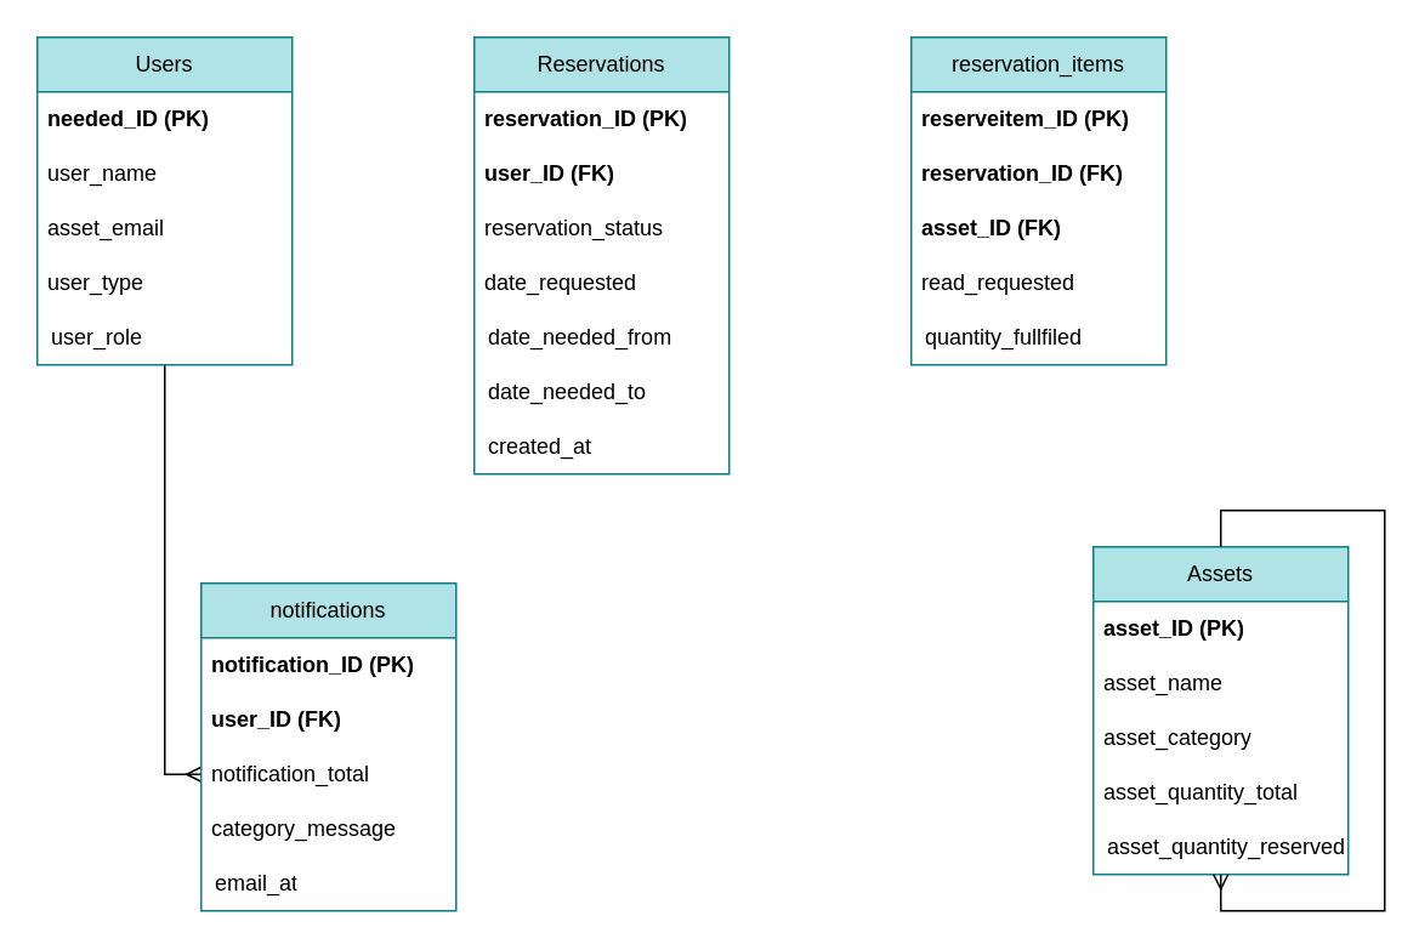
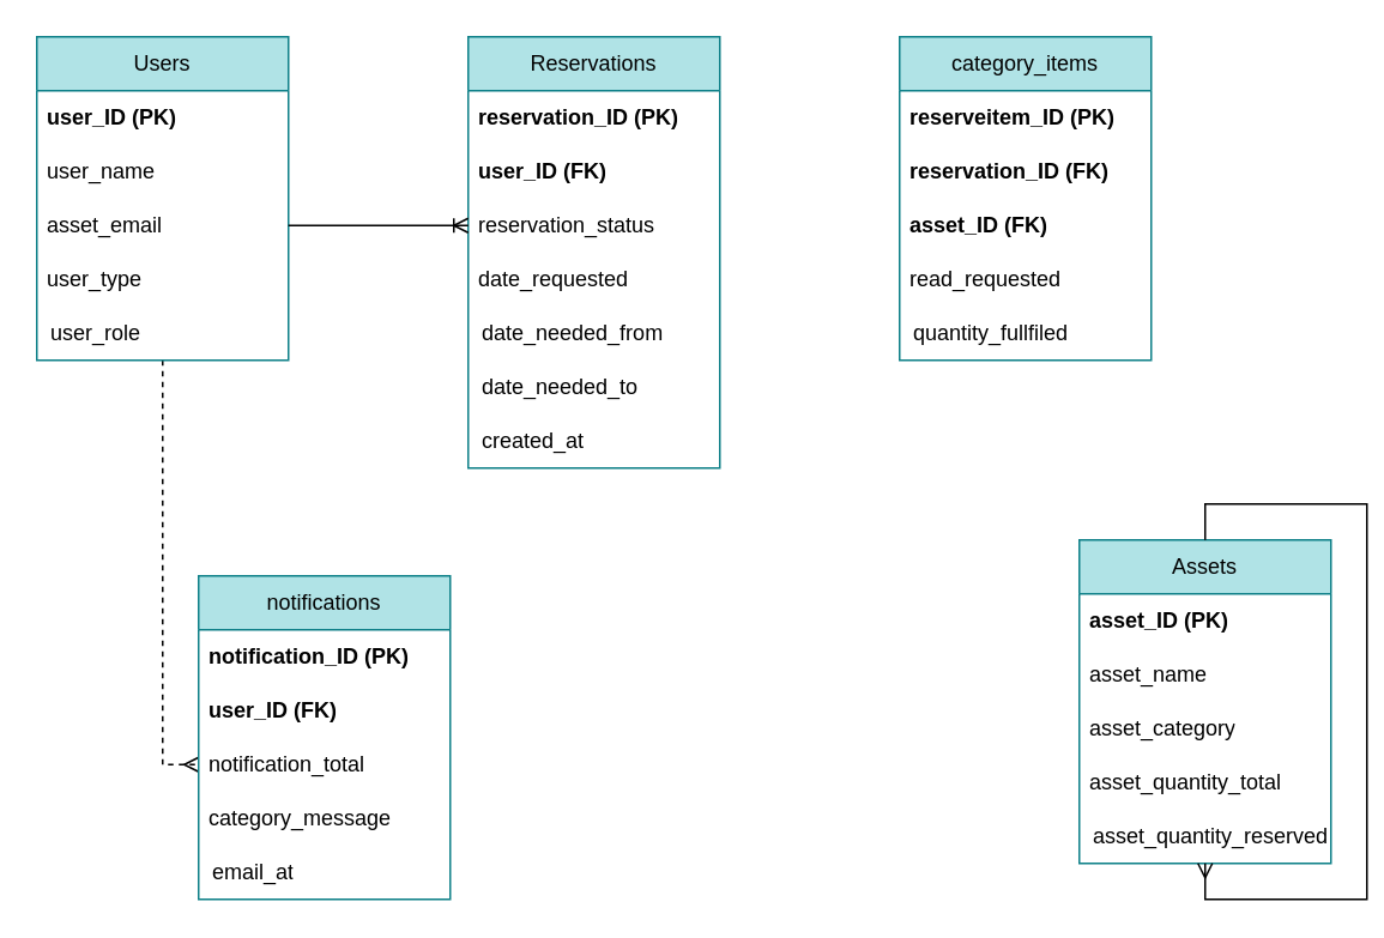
  <mxCell id="0" />
  <mxCell id="1" parent="0" />
  <mxCell id="2" value="Assets" style="swimlane;fontStyle=0;childLayout=stackLayout;horizontal=1;startSize=30;horizontalStack=0;resizeParent=1;resizeParentMax=0;resizeLast=0;collapsible=1;marginBottom=0;whiteSpace=wrap;html=1;fillColor=#b0e3e6;strokeColor=#0e8088;" vertex="1" parent="1"><mxGeometry x="600" y="300" width="140" height="180" as="geometry"><mxRectangle x="170" y="-310" width="60" height="30" as="alternateBounds" /></mxGeometry></mxCell>
  <mxCell id="3" value="&lt;b&gt;asset_ID (PK)&lt;/b&gt;" style="text;strokeColor=none;fillColor=none;align=left;verticalAlign=middle;spacingLeft=4;spacingRight=4;overflow=hidden;points=[[0,0.5],[1,0.5]];portConstraint=eastwest;rotatable=0;whiteSpace=wrap;html=1;" vertex="1" parent="2"><mxGeometry y="30" width="140" height="30" as="geometry" /></mxCell>
  <mxCell id="4" value="asset_name" style="text;strokeColor=none;fillColor=none;align=left;verticalAlign=middle;spacingLeft=4;spacingRight=4;overflow=hidden;points=[[0,0.5],[1,0.5]];portConstraint=eastwest;rotatable=0;whiteSpace=wrap;html=1;" vertex="1" parent="2"><mxGeometry y="60" width="140" height="30" as="geometry" /></mxCell>
  <mxCell id="5" value="asset_category" style="text;strokeColor=none;fillColor=none;align=left;verticalAlign=middle;spacingLeft=4;spacingRight=4;overflow=hidden;points=[[0,0.5],[1,0.5]];portConstraint=eastwest;rotatable=0;whiteSpace=wrap;html=1;" vertex="1" parent="2"><mxGeometry y="90" width="140" height="30" as="geometry" /></mxCell>
  <mxCell id="6" value="asset_quantity_total" style="text;strokeColor=none;fillColor=none;align=left;verticalAlign=middle;spacingLeft=4;spacingRight=4;overflow=hidden;points=[[0,0.5],[1,0.5]];portConstraint=eastwest;rotatable=0;whiteSpace=wrap;html=1;" vertex="1" parent="2"><mxGeometry y="120" width="140" height="30" as="geometry" /></mxCell>
  <mxCell id="7" value="asset_quantity_reserved" style="shape=partialRectangle;connectable=0;fillColor=none;top=0;left=0;bottom=0;right=0;align=left;spacingLeft=6;overflow=hidden;whiteSpace=wrap;html=1;" vertex="1" parent="2"><mxGeometry y="150" width="140" height="30" as="geometry"><mxRectangle width="150" height="30" as="alternateBounds" /></mxGeometry></mxCell>
  <mxCell id="8" value="" style="shape=tableRow;horizontal=0;startSize=0;swimlaneHead=0;swimlaneBody=0;fillColor=none;collapsible=0;dropTarget=0;points=[[0,0.5],[1,0.5]];portConstraint=eastwest;top=0;left=0;right=0;bottom=0;" vertex="1" parent="1"><mxGeometry x="90" y="30" width="180" height="30" as="geometry" /></mxCell>
  <mxCell id="9" value="" style="shape=partialRectangle;connectable=0;fillColor=none;top=0;left=0;bottom=0;right=0;editable=1;overflow=hidden;whiteSpace=wrap;html=1;" vertex="1" parent="8"><mxGeometry width="30" height="30" as="geometry"><mxRectangle width="30" height="30" as="alternateBounds" /></mxGeometry></mxCell>
  <mxCell id="10" value="" style="shape=tableRow;horizontal=0;startSize=0;swimlaneHead=0;swimlaneBody=0;fillColor=none;collapsible=0;dropTarget=0;points=[[0,0.5],[1,0.5]];portConstraint=eastwest;top=0;left=0;right=0;bottom=0;" vertex="1" parent="1"><mxGeometry x="70" y="190" width="180" height="20" as="geometry" /></mxCell>
- <mxCell id="11" style="edgeStyle=orthogonalEdgeStyle;rounded=0;orthogonalLoop=1;jettySize=auto;html=1;entryX=0;entryY=0.5;entryDx=0;entryDy=0;endArrow=ERmany;endFill=0;" edge="1" parent="1" source="12" target="27"><mxGeometry relative="1" as="geometry" /></mxCell>
+ <mxCell id="11" style="edgeStyle=orthogonalEdgeStyle;rounded=0;orthogonalLoop=1;jettySize=auto;html=1;entryX=0;entryY=0.5;entryDx=0;entryDy=0;endArrow=ERmany;endFill=0;dashed=1;" edge="1" parent="1" source="12" target="27"><mxGeometry relative="1" as="geometry" /></mxCell>
  <mxCell id="12" value="Users" style="swimlane;fontStyle=0;childLayout=stackLayout;horizontal=1;startSize=30;horizontalStack=0;resizeParent=1;resizeParentMax=0;resizeLast=0;collapsible=1;marginBottom=0;whiteSpace=wrap;html=1;fillColor=#b0e3e6;strokeColor=#0e8088;" vertex="1" parent="1"><mxGeometry x="20" y="20" width="140" height="180" as="geometry"><mxRectangle x="170" y="-310" width="60" height="30" as="alternateBounds" /></mxGeometry></mxCell>
- <mxCell id="13" value="&lt;b&gt;needed_ID (PK)&lt;/b&gt;" style="text;strokeColor=none;fillColor=none;align=left;verticalAlign=middle;spacingLeft=4;spacingRight=4;overflow=hidden;points=[[0,0.5],[1,0.5]];portConstraint=eastwest;rotatable=0;whiteSpace=wrap;html=1;" vertex="1" parent="12"><mxGeometry y="30" width="140" height="30" as="geometry" /></mxCell>
+ <mxCell id="13" value="&lt;b&gt;user_ID (PK)&lt;/b&gt;" style="text;strokeColor=none;fillColor=none;align=left;verticalAlign=middle;spacingLeft=4;spacingRight=4;overflow=hidden;points=[[0,0.5],[1,0.5]];portConstraint=eastwest;rotatable=0;whiteSpace=wrap;html=1;" vertex="1" parent="12"><mxGeometry y="30" width="140" height="30" as="geometry" /></mxCell>
  <mxCell id="14" value="user&lt;span style=&quot;background-color: transparent; color: light-dark(rgb(0, 0, 0), rgb(255, 255, 255));&quot;&gt;_name&lt;/span&gt;" style="text;strokeColor=none;fillColor=none;align=left;verticalAlign=middle;spacingLeft=4;spacingRight=4;overflow=hidden;points=[[0,0.5],[1,0.5]];portConstraint=eastwest;rotatable=0;whiteSpace=wrap;html=1;" vertex="1" parent="12"><mxGeometry y="60" width="140" height="30" as="geometry" /></mxCell>
  <mxCell id="15" value="asset_email" style="text;strokeColor=none;fillColor=none;align=left;verticalAlign=middle;spacingLeft=4;spacingRight=4;overflow=hidden;points=[[0,0.5],[1,0.5]];portConstraint=eastwest;rotatable=0;whiteSpace=wrap;html=1;" vertex="1" parent="12"><mxGeometry y="90" width="140" height="30" as="geometry" /></mxCell>
  <mxCell id="16" value="user_type" style="text;strokeColor=none;fillColor=none;align=left;verticalAlign=middle;spacingLeft=4;spacingRight=4;overflow=hidden;points=[[0,0.5],[1,0.5]];portConstraint=eastwest;rotatable=0;whiteSpace=wrap;html=1;" vertex="1" parent="12"><mxGeometry y="120" width="140" height="30" as="geometry" /></mxCell>
  <mxCell id="17" value="user_role" style="shape=partialRectangle;connectable=0;fillColor=none;top=0;left=0;bottom=0;right=0;align=left;spacingLeft=6;overflow=hidden;whiteSpace=wrap;html=1;" vertex="1" parent="12"><mxGeometry y="150" width="140" height="30" as="geometry"><mxRectangle width="150" height="30" as="alternateBounds" /></mxGeometry></mxCell>
- <mxCell id="18" value="reservation_items" style="swimlane;fontStyle=0;childLayout=stackLayout;horizontal=1;startSize=30;horizontalStack=0;resizeParent=1;resizeParentMax=0;resizeLast=0;collapsible=1;marginBottom=0;whiteSpace=wrap;html=1;fillColor=#b0e3e6;strokeColor=#0e8088;" vertex="1" parent="1"><mxGeometry x="500" y="20" width="140" height="180" as="geometry"><mxRectangle x="170" y="-310" width="60" height="30" as="alternateBounds" /></mxGeometry></mxCell>
+ <mxCell id="18" value="category_items" style="swimlane;fontStyle=0;childLayout=stackLayout;horizontal=1;startSize=30;horizontalStack=0;resizeParent=1;resizeParentMax=0;resizeLast=0;collapsible=1;marginBottom=0;whiteSpace=wrap;html=1;fillColor=#b0e3e6;strokeColor=#0e8088;" vertex="1" parent="1"><mxGeometry x="500" y="20" width="140" height="180" as="geometry"><mxRectangle x="170" y="-310" width="60" height="30" as="alternateBounds" /></mxGeometry></mxCell>
  <mxCell id="19" value="&lt;b&gt;reserveitem_ID (PK)&lt;/b&gt;" style="text;strokeColor=none;fillColor=none;align=left;verticalAlign=middle;spacingLeft=4;spacingRight=4;overflow=hidden;points=[[0,0.5],[1,0.5]];portConstraint=eastwest;rotatable=0;whiteSpace=wrap;html=1;" vertex="1" parent="18"><mxGeometry y="30" width="140" height="30" as="geometry" /></mxCell>
  <mxCell id="20" value="reservation_ID (FK)" style="text;strokeColor=none;fillColor=none;align=left;verticalAlign=middle;spacingLeft=4;spacingRight=4;overflow=hidden;points=[[0,0.5],[1,0.5]];portConstraint=eastwest;rotatable=0;whiteSpace=wrap;html=1;fontStyle=1" vertex="1" parent="18"><mxGeometry y="60" width="140" height="30" as="geometry" /></mxCell>
  <mxCell id="21" value="asset_ID (FK)" style="text;strokeColor=none;fillColor=none;align=left;verticalAlign=middle;spacingLeft=4;spacingRight=4;overflow=hidden;points=[[0,0.5],[1,0.5]];portConstraint=eastwest;rotatable=0;whiteSpace=wrap;html=1;fontStyle=1" vertex="1" parent="18"><mxGeometry y="90" width="140" height="30" as="geometry" /></mxCell>
  <mxCell id="22" value="read_requested" style="text;strokeColor=none;fillColor=none;align=left;verticalAlign=middle;spacingLeft=4;spacingRight=4;overflow=hidden;points=[[0,0.5],[1,0.5]];portConstraint=eastwest;rotatable=0;whiteSpace=wrap;html=1;" vertex="1" parent="18"><mxGeometry y="120" width="140" height="30" as="geometry" /></mxCell>
  <mxCell id="23" value="quantity_fullfiled" style="shape=partialRectangle;connectable=0;fillColor=none;top=0;left=0;bottom=0;right=0;align=left;spacingLeft=6;overflow=hidden;whiteSpace=wrap;html=1;" vertex="1" parent="18"><mxGeometry y="150" width="140" height="30" as="geometry"><mxRectangle width="150" height="30" as="alternateBounds" /></mxGeometry></mxCell>
  <mxCell id="24" value="notifications" style="swimlane;fontStyle=0;childLayout=stackLayout;horizontal=1;startSize=30;horizontalStack=0;resizeParent=1;resizeParentMax=0;resizeLast=0;collapsible=1;marginBottom=0;whiteSpace=wrap;html=1;fillColor=#b0e3e6;strokeColor=#0e8088;" vertex="1" parent="1"><mxGeometry x="110" y="320" width="140" height="180" as="geometry"><mxRectangle x="170" y="-310" width="60" height="30" as="alternateBounds" /></mxGeometry></mxCell>
  <mxCell id="25" value="&lt;b&gt;notification_ID (PK)&lt;/b&gt;" style="text;strokeColor=none;fillColor=none;align=left;verticalAlign=middle;spacingLeft=4;spacingRight=4;overflow=hidden;points=[[0,0.5],[1,0.5]];portConstraint=eastwest;rotatable=0;whiteSpace=wrap;html=1;" vertex="1" parent="24"><mxGeometry y="30" width="140" height="30" as="geometry" /></mxCell>
  <mxCell id="26" value="user_ID (FK)" style="text;strokeColor=none;fillColor=none;align=left;verticalAlign=middle;spacingLeft=4;spacingRight=4;overflow=hidden;points=[[0,0.5],[1,0.5]];portConstraint=eastwest;rotatable=0;whiteSpace=wrap;html=1;fontStyle=1" vertex="1" parent="24"><mxGeometry y="60" width="140" height="30" as="geometry" /></mxCell>
  <mxCell id="27" value="&lt;span style=&quot;font-weight: normal;&quot;&gt;notification_total&lt;/span&gt;" style="text;strokeColor=none;fillColor=none;align=left;verticalAlign=middle;spacingLeft=4;spacingRight=4;overflow=hidden;points=[[0,0.5],[1,0.5]];portConstraint=eastwest;rotatable=0;whiteSpace=wrap;html=1;fontStyle=1" vertex="1" parent="24"><mxGeometry y="90" width="140" height="30" as="geometry" /></mxCell>
  <mxCell id="28" value="category_message" style="text;strokeColor=none;fillColor=none;align=left;verticalAlign=middle;spacingLeft=4;spacingRight=4;overflow=hidden;points=[[0,0.5],[1,0.5]];portConstraint=eastwest;rotatable=0;whiteSpace=wrap;html=1;" vertex="1" parent="24"><mxGeometry y="120" width="140" height="30" as="geometry" /></mxCell>
  <mxCell id="29" value="email_at" style="shape=partialRectangle;connectable=0;fillColor=none;top=0;left=0;bottom=0;right=0;align=left;spacingLeft=6;overflow=hidden;whiteSpace=wrap;html=1;" vertex="1" parent="24"><mxGeometry y="150" width="140" height="30" as="geometry"><mxRectangle width="150" height="30" as="alternateBounds" /></mxGeometry></mxCell>
  <mxCell id="30" value="Reservations" style="swimlane;fontStyle=0;childLayout=stackLayout;horizontal=1;startSize=30;horizontalStack=0;resizeParent=1;resizeParentMax=0;resizeLast=0;collapsible=1;marginBottom=0;whiteSpace=wrap;html=1;fillColor=#b0e3e6;strokeColor=#0e8088;" vertex="1" parent="1"><mxGeometry x="260" y="20" width="140" height="240" as="geometry"><mxRectangle x="170" y="-310" width="60" height="30" as="alternateBounds" /></mxGeometry></mxCell>
  <mxCell id="31" value="&lt;b&gt;reservation_ID (PK)&lt;/b&gt;" style="text;strokeColor=none;fillColor=none;align=left;verticalAlign=middle;spacingLeft=4;spacingRight=4;overflow=hidden;points=[[0,0.5],[1,0.5]];portConstraint=eastwest;rotatable=0;whiteSpace=wrap;html=1;" vertex="1" parent="30"><mxGeometry y="30" width="140" height="30" as="geometry" /></mxCell>
  <mxCell id="32" value="&lt;b&gt;user_ID (FK)&lt;/b&gt;" style="text;strokeColor=none;fillColor=none;align=left;verticalAlign=middle;spacingLeft=4;spacingRight=4;overflow=hidden;points=[[0,0.5],[1,0.5]];portConstraint=eastwest;rotatable=0;whiteSpace=wrap;html=1;" vertex="1" parent="30"><mxGeometry y="60" width="140" height="30" as="geometry" /></mxCell>
  <mxCell id="33" value="reservation_status" style="text;strokeColor=none;fillColor=none;align=left;verticalAlign=middle;spacingLeft=4;spacingRight=4;overflow=hidden;points=[[0,0.5],[1,0.5]];portConstraint=eastwest;rotatable=0;whiteSpace=wrap;html=1;" vertex="1" parent="30"><mxGeometry y="90" width="140" height="30" as="geometry" /></mxCell>
  <mxCell id="34" value="date_requested" style="text;strokeColor=none;fillColor=none;align=left;verticalAlign=middle;spacingLeft=4;spacingRight=4;overflow=hidden;points=[[0,0.5],[1,0.5]];portConstraint=eastwest;rotatable=0;whiteSpace=wrap;html=1;" vertex="1" parent="30"><mxGeometry y="120" width="140" height="30" as="geometry" /></mxCell>
  <mxCell id="35" value="date_needed_from" style="shape=partialRectangle;connectable=0;fillColor=none;top=0;left=0;bottom=0;right=0;align=left;spacingLeft=6;overflow=hidden;whiteSpace=wrap;html=1;" vertex="1" parent="30"><mxGeometry y="150" width="140" height="30" as="geometry"><mxRectangle width="150" height="30" as="alternateBounds" /></mxGeometry></mxCell>
  <mxCell id="36" value="date_needed_to" style="shape=partialRectangle;connectable=0;fillColor=none;top=0;left=0;bottom=0;right=0;align=left;spacingLeft=6;overflow=hidden;whiteSpace=wrap;html=1;" vertex="1" parent="30"><mxGeometry y="180" width="140" height="30" as="geometry"><mxRectangle width="150" height="30" as="alternateBounds" /></mxGeometry></mxCell>
  <mxCell id="37" value="created_at" style="shape=partialRectangle;connectable=0;fillColor=none;top=0;left=0;bottom=0;right=0;align=left;spacingLeft=6;overflow=hidden;whiteSpace=wrap;html=1;" vertex="1" parent="30"><mxGeometry y="210" width="140" height="30" as="geometry"><mxRectangle width="150" height="30" as="alternateBounds" /></mxGeometry></mxCell>
  <mxCell id="38" value="" style="shape=partialRectangle;connectable=0;fillColor=none;top=0;left=0;bottom=0;right=0;editable=1;overflow=hidden;whiteSpace=wrap;html=1;" vertex="1" parent="1"><mxGeometry x="70" y="280" width="30" height="20" as="geometry"><mxRectangle width="30" height="20" as="alternateBounds" /></mxGeometry></mxCell>
  <mxCell id="39" style="edgeStyle=orthogonalEdgeStyle;rounded=0;orthogonalLoop=1;jettySize=auto;html=1;exitX=0.5;exitY=0;exitDx=0;exitDy=0;endArrow=ERmany;endFill=0;" edge="1" parent="1" source="2" target="7"><mxGeometry relative="1" as="geometry" /></mxCell>
+ <mxCell id="40" style="edgeStyle=orthogonalEdgeStyle;rounded=0;orthogonalLoop=1;jettySize=auto;html=1;exitX=1;exitY=0.5;exitDx=0;exitDy=0;entryX=0;entryY=0.5;entryDx=0;entryDy=0;endArrow=ERoneToMany;endFill=0;" edge="1" parent="1" source="15" target="33"><mxGeometry relative="1" as="geometry" /></mxCell>
